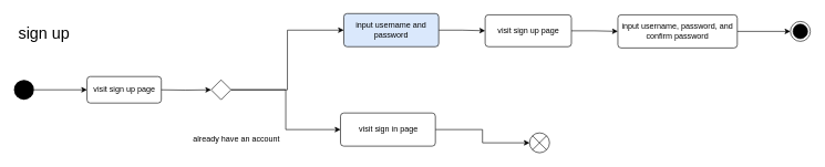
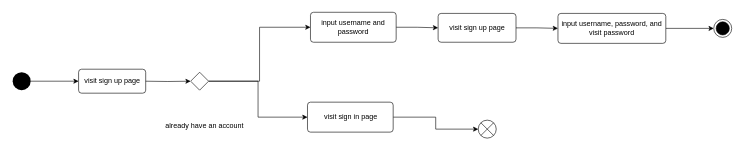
  <mxCell id="0" />
  <mxCell id="1" parent="0" />
  <mxCell id="2" style="edgeStyle=orthogonalEdgeStyle;rounded=0;orthogonalLoop=1;jettySize=auto;html=1;entryX=0;entryY=0.5;entryDx=0;entryDy=0;" parent="1" target="7" edge="1"><mxGeometry relative="1" as="geometry"><mxPoint x="240" y="135" as="sourcePoint" /></mxGeometry></mxCell>
  <mxCell id="3" style="edgeStyle=orthogonalEdgeStyle;rounded=0;orthogonalLoop=1;jettySize=auto;html=1;entryX=0;entryY=0.5;entryDx=0;entryDy=0;" edge="1" parent="1" source="4" target="16"><mxGeometry relative="1" as="geometry" /></mxCell>
  <mxCell id="4" value="" style="ellipse;fillColor=#000000;strokeColor=none;" parent="1" vertex="1"><mxGeometry x="20" y="120" width="30" height="30" as="geometry" /></mxCell>
  <mxCell id="5" style="edgeStyle=orthogonalEdgeStyle;rounded=0;orthogonalLoop=1;jettySize=auto;html=1;entryX=0;entryY=0.5;entryDx=0;entryDy=0;" parent="1" source="7" target="9" edge="1"><mxGeometry relative="1" as="geometry" /></mxCell>
  <mxCell id="6" style="edgeStyle=orthogonalEdgeStyle;rounded=0;orthogonalLoop=1;jettySize=auto;html=1;entryX=0;entryY=0.5;entryDx=0;entryDy=0;" parent="1" source="7" target="11" edge="1"><mxGeometry relative="1" as="geometry" /></mxCell>
  <mxCell id="7" value="" style="rhombus;" parent="1" vertex="1"><mxGeometry x="317" y="120" width="30" height="30" as="geometry" /></mxCell>
  <mxCell id="8" style="edgeStyle=orthogonalEdgeStyle;rounded=0;orthogonalLoop=1;jettySize=auto;html=1;entryX=0;entryY=0.5;entryDx=0;entryDy=0;" edge="1" parent="1" source="9" target="18"><mxGeometry relative="1" as="geometry" /></mxCell>
- <mxCell id="9" value="input username and password" style="html=1;align=center;verticalAlign=middle;rounded=1;absoluteArcSize=1;arcSize=10;dashed=0;whiteSpace=wrap;fillColor=#dae8fc;" parent="1" vertex="1"><mxGeometry x="517" y="20" width="143" height="50" as="geometry" /></mxCell>
+ <mxCell id="9" value="input username and password" style="html=1;align=center;verticalAlign=middle;rounded=1;absoluteArcSize=1;arcSize=10;dashed=0;whiteSpace=wrap;" parent="1" vertex="1"><mxGeometry x="517" y="20" width="143" height="50" as="geometry" /></mxCell>
  <mxCell id="10" style="edgeStyle=orthogonalEdgeStyle;rounded=0;orthogonalLoop=1;jettySize=auto;html=1;entryX=0;entryY=0.5;entryDx=0;entryDy=0;" parent="1" source="11" target="13" edge="1"><mxGeometry relative="1" as="geometry" /></mxCell>
  <mxCell id="11" value="visit sign in page" style="html=1;align=center;verticalAlign=middle;rounded=1;absoluteArcSize=1;arcSize=10;dashed=0;" parent="1" vertex="1"><mxGeometry x="512" y="170" width="143" height="50" as="geometry" /></mxCell>
  <mxCell id="12" value="" style="ellipse;html=1;shape=endState;fillColor=#000000;strokeColor=#000000;" parent="1" vertex="1"><mxGeometry x="1190" y="31.88" width="30" height="30" as="geometry" /></mxCell>
  <mxCell id="13" value="" style="shape=sumEllipse;perimeter=ellipsePerimeter;whiteSpace=wrap;html=1;backgroundOutline=1;" parent="1" vertex="1"><mxGeometry x="797" y="200" width="30" height="30" as="geometry" /></mxCell>
- <mxCell id="14" value="&lt;font style=&quot;font-size: 24px;&quot;&gt;sign up&lt;/font&gt;" style="text;html=1;align=center;verticalAlign=middle;resizable=0;points=[];autosize=1;strokeColor=none;fillColor=none;" parent="1" vertex="1"><mxGeometry x="20" y="40" width="90" height="20" as="geometry" /></mxCell>
- <mxCell id="15" value="already have an account" style="text;html=1;align=center;verticalAlign=middle;resizable=0;points=[];autosize=1;strokeColor=none;fillColor=none;" vertex="1" parent="1"><mxGeometry x="280" y="200" width="150" height="20" as="geometry" /></mxCell>
+ <mxCell id="15" value="already have an account" style="text;html=1;align=center;verticalAlign=middle;resizable=0;points=[];autosize=1;strokeColor=none;fillColor=none;" vertex="1" parent="1"><mxGeometry x="265" y="200" width="150" height="20" as="geometry" /></mxCell>
  <mxCell id="16" value="visit sign up page" style="html=1;align=center;verticalAlign=middle;rounded=1;absoluteArcSize=1;arcSize=10;dashed=0;" vertex="1" parent="1"><mxGeometry x="130" y="115" width="112" height="40" as="geometry" /></mxCell>
  <mxCell id="17" style="edgeStyle=orthogonalEdgeStyle;rounded=0;orthogonalLoop=1;jettySize=auto;html=1;entryX=0;entryY=0.5;entryDx=0;entryDy=0;" edge="1" parent="1" source="18" target="20"><mxGeometry relative="1" as="geometry" /></mxCell>
  <mxCell id="18" value="visit sign up page" style="html=1;align=center;verticalAlign=middle;rounded=1;absoluteArcSize=1;arcSize=10;dashed=0;" vertex="1" parent="1"><mxGeometry x="730" y="21.88" width="130" height="48.12" as="geometry" /></mxCell>
  <mxCell id="19" style="edgeStyle=orthogonalEdgeStyle;rounded=0;orthogonalLoop=1;jettySize=auto;html=1;entryX=0;entryY=0.5;entryDx=0;entryDy=0;" edge="1" parent="1" source="20" target="12"><mxGeometry relative="1" as="geometry"><mxPoint x="1190" y="46.88" as="targetPoint" /></mxGeometry></mxCell>
- <mxCell id="20" value="input username, password, and confirm password" style="html=1;align=center;verticalAlign=middle;rounded=1;absoluteArcSize=1;arcSize=10;dashed=0;whiteSpace=wrap;" vertex="1" parent="1"><mxGeometry x="930" y="21.88" width="180" height="50" as="geometry" /></mxCell>
+ <mxCell id="20" value="input username, password, and visit password" style="html=1;align=center;verticalAlign=middle;rounded=1;absoluteArcSize=1;arcSize=10;dashed=0;whiteSpace=wrap;" vertex="1" parent="1"><mxGeometry x="930" y="21.88" width="180" height="50" as="geometry" /></mxCell>
